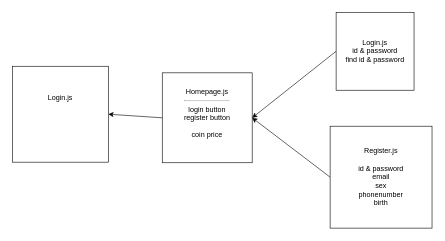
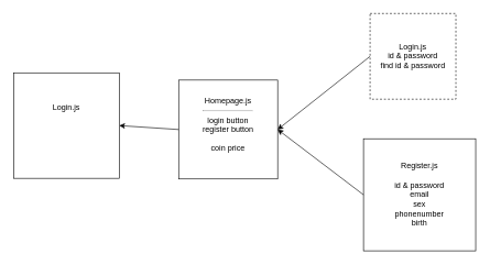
  <mxCell id="0" />
  <mxCell id="1" parent="0" />
  <mxCell id="2" value="Login.js&lt;br&gt;&lt;br&gt;&lt;br&gt;&lt;br&gt;&lt;br&gt;" style="whiteSpace=wrap;html=1;aspect=fixed;" vertex="1" parent="1"><mxGeometry x="20" y="110" width="160" height="160" as="geometry" /></mxCell>
  <mxCell id="3" value="Homepage.js&lt;br&gt;&lt;hr&gt;login button&lt;br&gt;register button&lt;br&gt;&lt;br&gt;coin price&lt;br&gt;&lt;br&gt;" style="whiteSpace=wrap;html=1;aspect=fixed;" vertex="1" parent="1"><mxGeometry x="270" y="121" width="150" height="150" as="geometry" /></mxCell>
  <mxCell id="4" value="" style="endArrow=classic;html=1;rounded=0;exitX=0;exitY=0.5;exitDx=0;exitDy=0;entryX=1;entryY=0.5;entryDx=0;entryDy=0;" edge="1" parent="1" source="3" target="2"><mxGeometry width="50" height="50" relative="1" as="geometry"><mxPoint x="160" y="170" as="sourcePoint" /><mxPoint x="210" y="120" as="targetPoint" /></mxGeometry></mxCell>
- <mxCell id="5" value="Login.js&lt;br&gt;id &amp;amp; password&lt;br&gt;find id &amp;amp; password" style="whiteSpace=wrap;html=1;aspect=fixed;" vertex="1" parent="1"><mxGeometry x="560" y="20" width="130" height="130" as="geometry" /></mxCell>
+ <mxCell id="5" value="Login.js&lt;br&gt;id &amp;amp; password&lt;br&gt;find id &amp;amp; password" style="whiteSpace=wrap;html=1;aspect=fixed;dashed=1;" vertex="1" parent="1"><mxGeometry x="560" y="20" width="130" height="130" as="geometry" /></mxCell>
  <mxCell id="6" value="" style="endArrow=classic;html=1;rounded=0;entryX=1;entryY=0.5;entryDx=0;entryDy=0;exitX=0;exitY=0.5;exitDx=0;exitDy=0;" edge="1" parent="1" source="5" target="3"><mxGeometry width="50" height="50" relative="1" as="geometry"><mxPoint x="410" y="130" as="sourcePoint" /><mxPoint x="460" y="80" as="targetPoint" /></mxGeometry></mxCell>
  <mxCell id="7" value="Register.js&lt;br&gt;&lt;br&gt;id &amp;amp; password&lt;br&gt;email&lt;br&gt;sex&lt;br&gt;phonenumber&lt;br&gt;birth" style="whiteSpace=wrap;html=1;aspect=fixed;" vertex="1" parent="1"><mxGeometry x="550" y="210" width="170" height="170" as="geometry" /></mxCell>
  <mxCell id="8" value="" style="endArrow=classic;html=1;rounded=0;entryX=1;entryY=0.5;entryDx=0;entryDy=0;exitX=0;exitY=0.5;exitDx=0;exitDy=0;" edge="1" parent="1" source="7" target="3"><mxGeometry width="50" height="50" relative="1" as="geometry"><mxPoint x="410" y="260" as="sourcePoint" /><mxPoint x="460" y="210" as="targetPoint" /></mxGeometry></mxCell>
